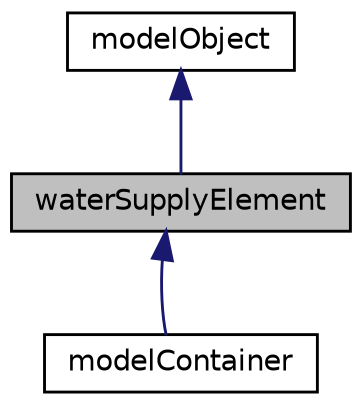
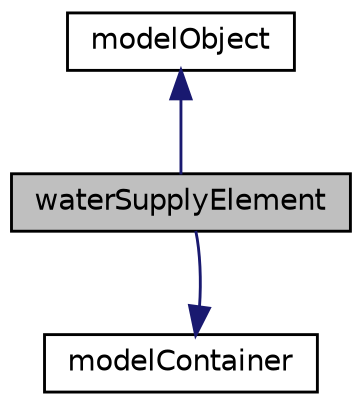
  digraph {
    fontname="DejaVu Sans"
    node [color=black fillcolor=white fontname="DejaVu Sans" fontsize=10 shape=record style=filled]
    edge [color=midnightblue dir=back fontname="DejaVu Sans" fontsize=10 labelfontname=Helvetica labelfontsize=10 style=solid]
    n1 [fillcolor=grey75 fontcolor=black height=0.2 label=waterSupplyElement width=0.4]
    n2 [height=0.2 label=modelContainer width=0.4]
    n3 [height=0.2 label=modelObject width=0.4]
-   n1 -> n2
+   n2 -> n1
    n3 -> n1
  }
